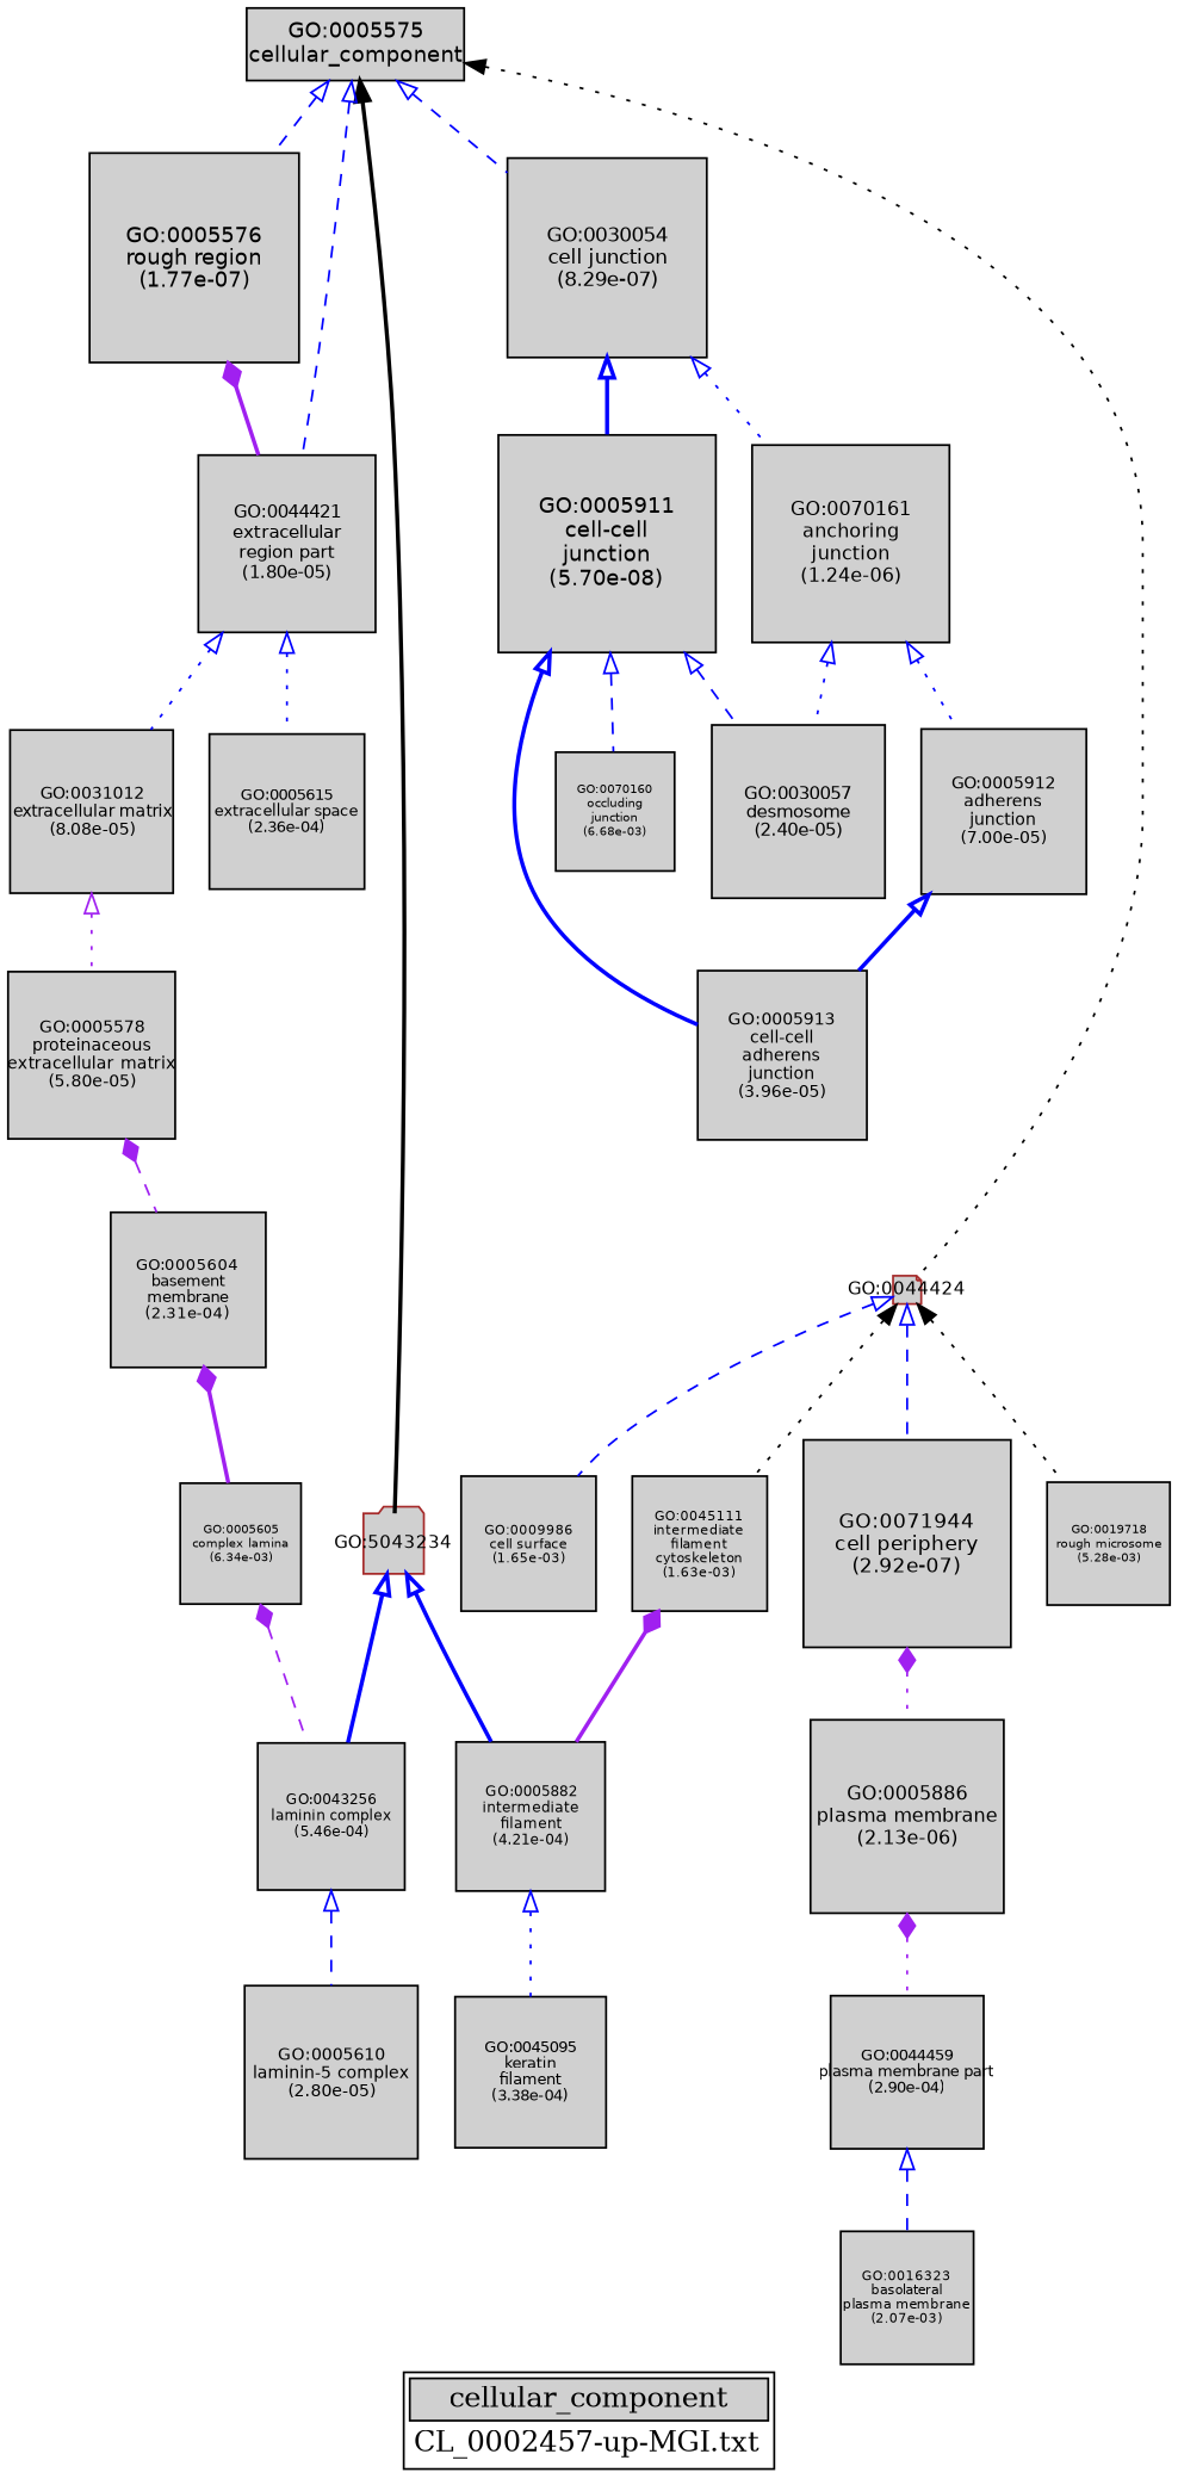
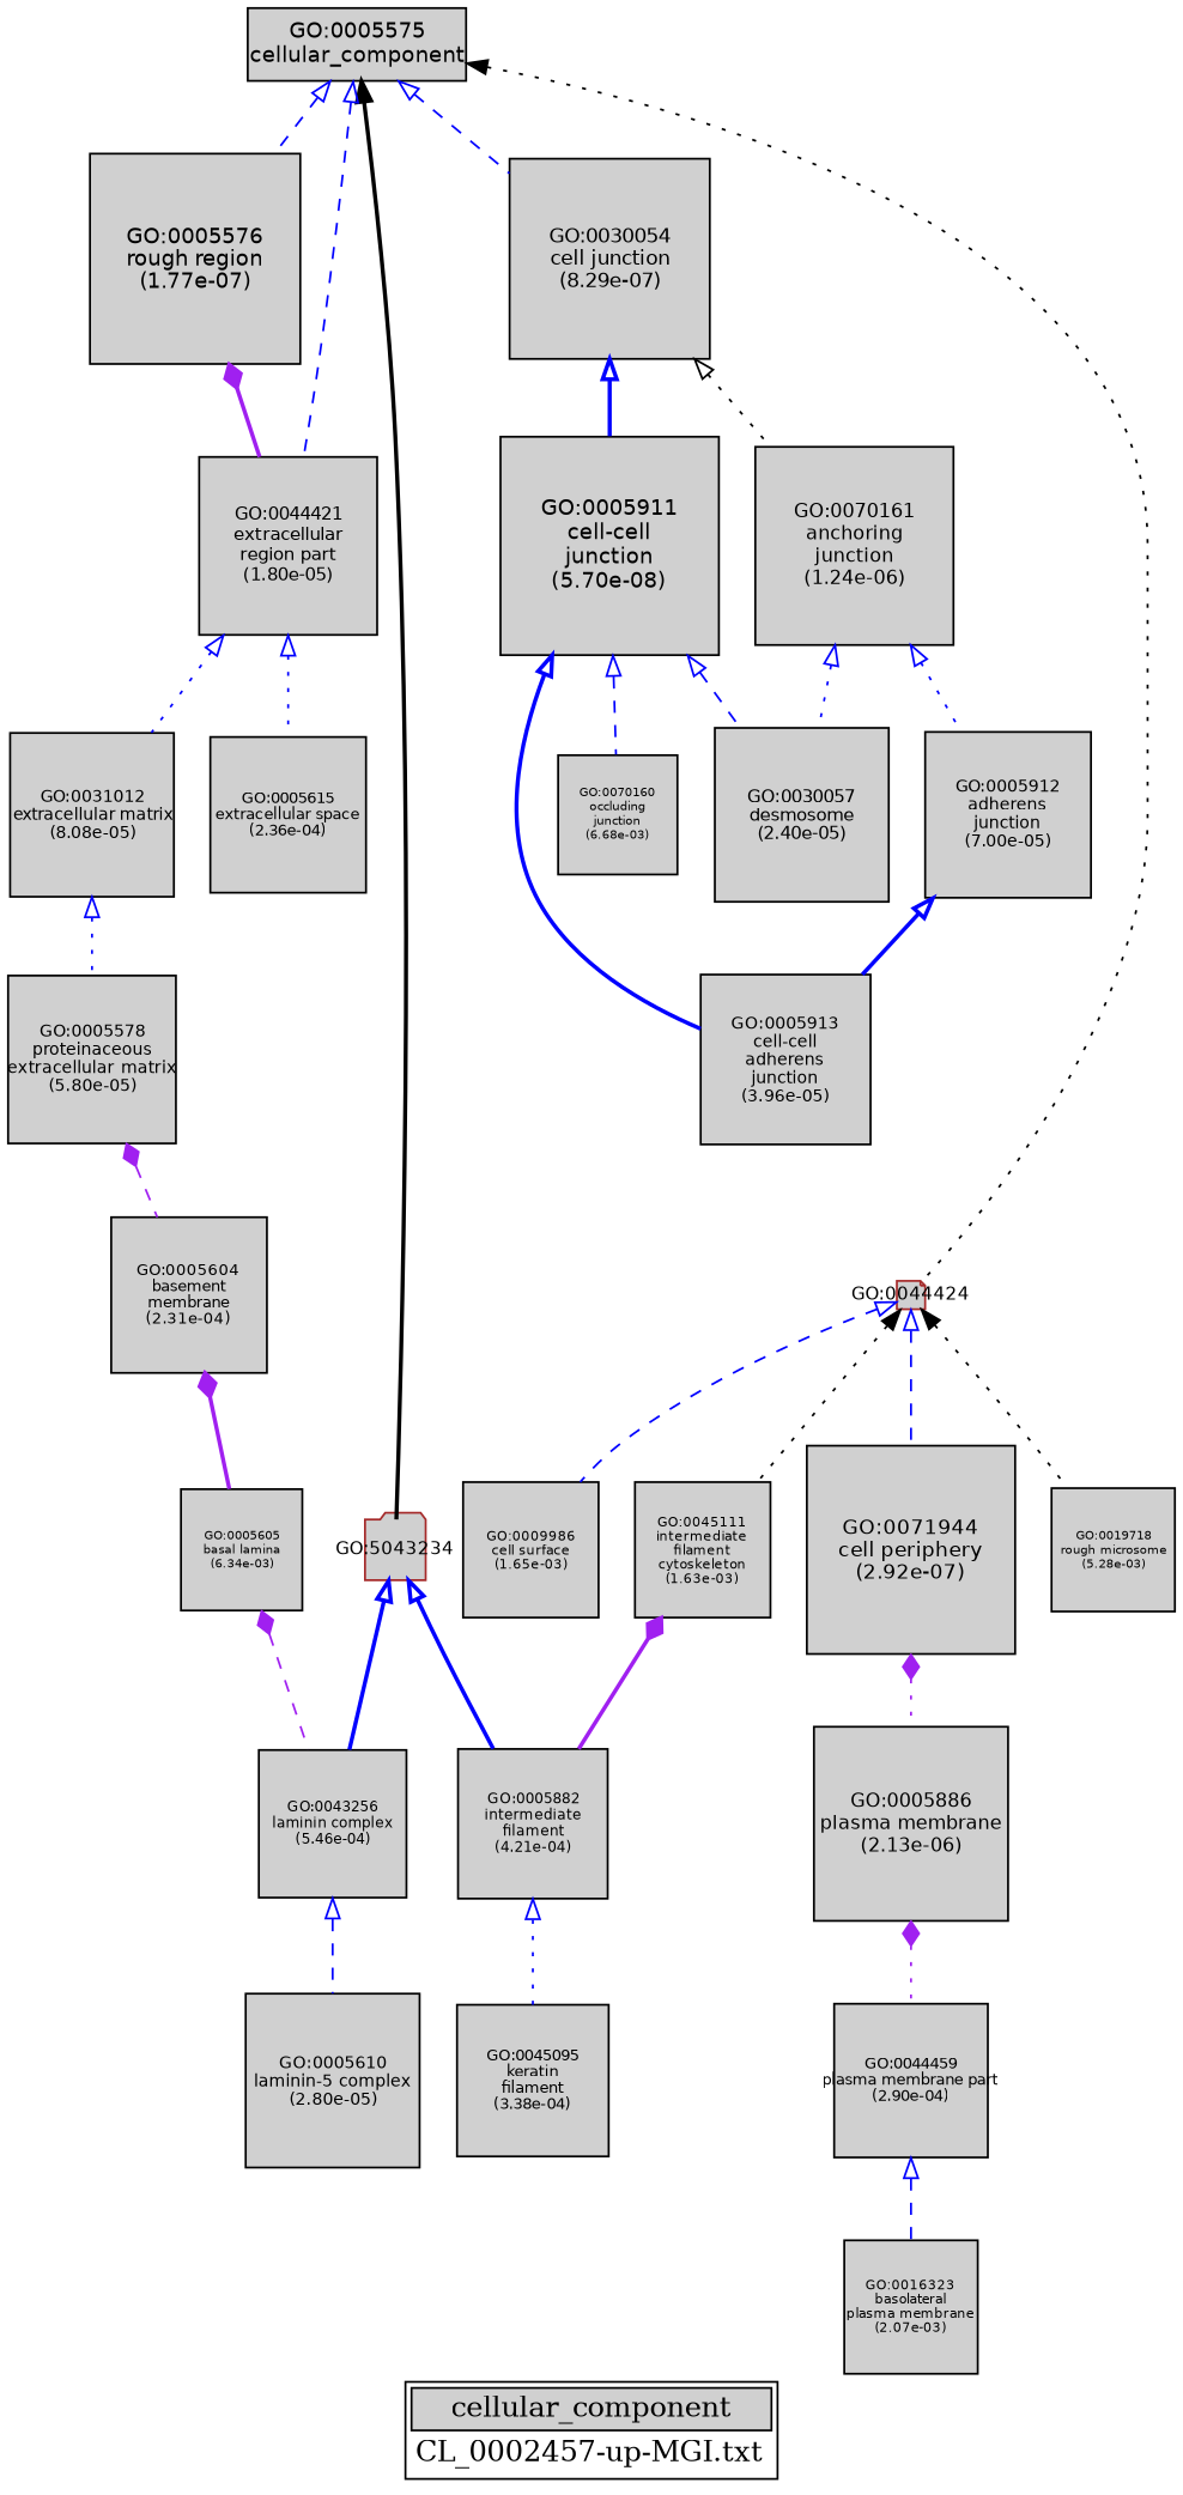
  digraph {
    bgcolor="#FFFFFF"
    label=<<TABLE COLOR="black" BGCOLOR="white"><TR><TD COLSPAN="2" BGCOLOR="#D0D0D0"><FONT COLOR="black">cellular_component</FONT></TD></TR><TR><TD BORDER="0">CL_0002457-up-MGI.txt</TD></TR></TABLE>>
    node [color=black fillcolor="#D0D0D0" fixedsize=true fontcolor=black fontname=Helvetica fontsize=9 shape=box style=filled]
    edge [arrowtail=empty color=blue dir=back style=dotted weight=5.0]
    n1 [fontsize=7.26746617068 height=1.00937030148 label=<<TABLE BORDER="0"><TR><TD>GO:0043256<BR/>laminin complex<BR/>(5.46e-04)</TD></TR></TABLE>> width=1.00937030148]
    n2 [fontsize=9.56139027853 height=1.32797087202 label=<<TABLE BORDER="0"><TR><TD>GO:0005886<BR/>plasma membrane<BR/>(2.13e-06)</TD></TR></TABLE>> width=1.32797087202]
    n3 [fontsize=10.260370542 height=1.42505146417 label=<<TABLE BORDER="0"><TR><TD>GO:0071944<BR/>cell periphery<BR/>(2.92e-07)</TD></TR></TABLE>> width=1.42505146417]
    n4 [fontsize=6.08514805368 height=0.8451594519 label=<<TABLE BORDER="0"><TR><TD>GO:0019718<BR/>rough microsome<BR/>(5.28e-03)</TD></TR></TABLE>> width=0.8451594519]
    n5 [color=brown height=0.42290749411 label="GO:5043234" shape=folder width=0.42290749411]
    n6 [fontsize=8.27200243575 height=1.14888922719 label=<<TABLE BORDER="0"><TR><TD>GO:0005578<BR/>proteinaceous<BR/>extracellular matrix<BR/>(5.80e-05)</TD></TR></TABLE>> width=1.14888922719]
    n7 [fontsize=10.4291623254 height=1.44849476741 label=<<TABLE BORDER="0"><TR><TD>GO:0005576<BR/>rough region<BR/>(1.77e-07)</TD></TR></TABLE>> width=1.44849476741]
    n8 [fontsize=8.19275895734 height=1.13788318852 label=<<TABLE BORDER="0"><TR><TD>GO:0005912<BR/>adherens<BR/>junction<BR/>(7.00e-05)</TD></TR></TABLE>> width=1.13788318852]
    n9 [fontsize=8.75055515683 height=1.21535488289 label=<<TABLE BORDER="0"><TR><TD>GO:0044421<BR/>extracellular<BR/>region part<BR/>(1.80e-05)</TD></TR></TABLE>> width=1.21535488289]
    n10 [fontsize=9.8996895922 height=1.3749568878 label=<<TABLE BORDER="0"><TR><TD>GO:0030054<BR/>cell junction<BR/>(8.29e-07)</TD></TR></TABLE>> width=1.3749568878]
    n11 [fontsize=7.65808562223 height=1.06362300309 label=<<TABLE BORDER="0"><TR><TD>GO:0005615<BR/>extracellular space<BR/>(2.36e-04)</TD></TR></TABLE>> width=1.06362300309]
    n12 [fontsize=9.75744636841 height=1.3552008845 label=<<TABLE BORDER="0"><TR><TD>GO:0070161<BR/>anchoring<BR/>junction<BR/>(1.24e-06)</TD></TR></TABLE>> width=1.3552008845]
    n13 [fontsize=8.13127963609 height=1.1293443939 label=<<TABLE BORDER="0"><TR><TD>GO:0031012<BR/>extracellular matrix<BR/>(8.08e-05)</TD></TR></TABLE>> width=1.1293443939]
    n14 [fontsize=7.6686254686 height=1.06508687064 label=<<TABLE BORDER="0"><TR><TD>GO:0005604<BR/>basement<BR/>membrane<BR/>(2.31e-04)</TD></TR></TABLE>> width=1.06508687064]
    n15 [fontsize=7.49376795558 height=1.04080110494 label=<<TABLE BORDER="0"><TR><TD>GO:0045095<BR/>keratin<BR/>filament<BR/>(3.38e-04)</TD></TR></TABLE>> width=1.04080110494]
    n16 [fontsize=8.63596619285 height=1.19943974901 label=<<TABLE BORDER="0"><TR><TD>GO:0030057<BR/>desmosome<BR/>(2.40e-05)</TD></TR></TABLE>> width=1.19943974901]
    n17 [fontsize=6.59789513091 height=0.916374323738 label=<<TABLE BORDER="0"><TR><TD>GO:0016323<BR/>basolateral<BR/>plasma membrane<BR/>(2.07e-03)</TD></TR></TABLE>> width=0.916374323738]
    n18 [fontsize=8.57382312132 height=1.19080876685 label=<<TABLE BORDER="0"><TR><TD>GO:0005610<BR/>laminin-5 complex<BR/>(2.80e-05)</TD></TR></TABLE>> width=1.19080876685]
    n19 [fontsize=7.56538759061 height=1.05074827647 label=<<TABLE BORDER="0"><TR><TD>GO:0044459<BR/>plasma membrane part<BR/>(2.90e-04)</TD></TR></TABLE>> width=1.05074827647]
    n20 [fontsize=10.8 label=<<TABLE BORDER="0"><TR><TD>GO:0005575<BR/>cellular_component</TD></TR></TABLE>> width=1.5]
    n21 [fontsize=10.8 height=1.5 label=<<TABLE BORDER="0"><TR><TD>GO:0005911<BR/>cell-cell<BR/>junction<BR/>(5.70e-08)</TD></TR></TABLE>> width=1.5]
    n22 [fontsize=8.43140075203 height=1.17102788223 label=<<TABLE BORDER="0"><TR><TD>GO:0005913<BR/>cell-cell<BR/>adherens<BR/>junction<BR/>(3.96e-05)</TD></TR></TABLE>> width=1.17102788223]
    n23 [fontsize=6.71730050392 height=0.932958403323 label=<<TABLE BORDER="0"><TR><TD>GO:0009986<BR/>cell surface<BR/>(1.65e-03)</TD></TR></TABLE>> width=0.932958403323]
    n24 [fontsize=7.39081189285 height=1.02650165178 label=<<TABLE BORDER="0"><TR><TD>GO:0005882<BR/>intermediate<BR/>filament<BR/>(4.21e-04)</TD></TR></TABLE>> width=1.02650165178]
    n25 [color=brown height=0.190132567106 label="GO:0044424" shape=note width=0.190132567106]
    n26 [fontsize=5.94858995655 height=0.826193049521 label=<<TABLE BORDER="0"><TR><TD>GO:0070160<BR/>occluding<BR/>junction<BR/>(6.68e-03)</TD></TR></TABLE>> width=0.826193049521]
-   n27 [fontsize=5.97939083628 height=0.830470949484 label=<<TABLE BORDER="0"><TR><TD>GO:0005605<BR/>complex lamina<BR/>(6.34e-03)</TD></TR></TABLE>> width=0.830470949484]
+   n27 [fontsize=5.97939083628 height=0.830470949484 label=<<TABLE BORDER="0"><TR><TD>GO:0005605<BR/>basal lamina<BR/>(6.34e-03)</TD></TR></TABLE>> width=0.830470949484]
    n28 [fontsize=6.72423208694 height=0.933921123185 label=<<TABLE BORDER="0"><TR><TD>GO:0045111<BR/>intermediate<BR/>filament<BR/>cytoskeleton<BR/>(1.63e-03)</TD></TR></TABLE>> width=0.933921123185]
    subgraph sub_1 {
      n1
      n2
      n3
      n4
      n5
      n6
      n7
      n8
      n9
      n10
      n11
      n12
      n13
      n14
      n15
      n16
      n17
      n18
      n19
      n20
      n21
      n22
      n23
      n24
      n25
      n26
      n27
      n28
    }
    subgraph sub_2 {
      n4
      subgraph sub_3 {
        subgraph sub_4 {
        }
        subgraph sub_5 {
        }
      }
      subgraph sub_6 {
        n1
        n2
        n3
        n6
        n7
        n9
        n14
        n19
        n24
        n27
        n28
      }
      subgraph sub_7 {
        n1
        n3
        n5
        n6
        n7
        n8
        n9
        n10
        n11
        n12
        n13
        n15
        n16
        n17
        n18
        n19
        n20
        n21
        n22
        n23
        n24
        n25
        n26
      }
    }
    n1 -> n18 [style=dashed]
    n2 -> n19 [arrowtail=diamond color=purple weight=2.5]
    n3 -> n2 [arrowtail=diamond color=purple weight=2.5]
    n5 -> n1 [style=bold]
    n5 -> n24 [style=bold]
    n6 -> n14 [arrowtail=diamond color=purple style=dashed weight=2.5]
    n7 -> n9 [arrowtail=diamond color=purple style=bold weight=2.5]
    n8 -> n22 [style=bold]
    n9 -> n11
    n9 -> n13
-   n10 -> n12
+   n10 -> n12 [color=black]
    n10 -> n21 [style=bold]
    n12 -> n8
    n12 -> n16
-   n13 -> n6 [color=purple]
+   n13 -> n6
    n14 -> n27 [arrowtail=diamond color=purple style=bold weight=2.5]
    n19 -> n17 [style=dashed]
    n20 -> n5 [style=bold weight=1 arrowtail="" color=""]
    n20 -> n7 [style=dashed]
    n20 -> n9 [style=dashed]
    n20 -> n10 [style=dashed]
    n20 -> n25 [weight=1 arrowtail="" color=""]
    n21 -> n16 [style=dashed]
    n21 -> n22 [style=bold]
    n21 -> n26 [style=dashed]
    n24 -> n15
    n25 -> n3 [style=dashed]
    n25 -> n4 [weight=1 arrowtail="" color=""]
    n25 -> n23 [style=dashed]
    n25 -> n28 [weight=1 arrowtail="" color=""]
    n27 -> n1 [arrowtail=diamond color=purple style=dashed weight=2.5]
    n28 -> n24 [arrowtail=diamond color=purple style=bold weight=2.5]
  }
